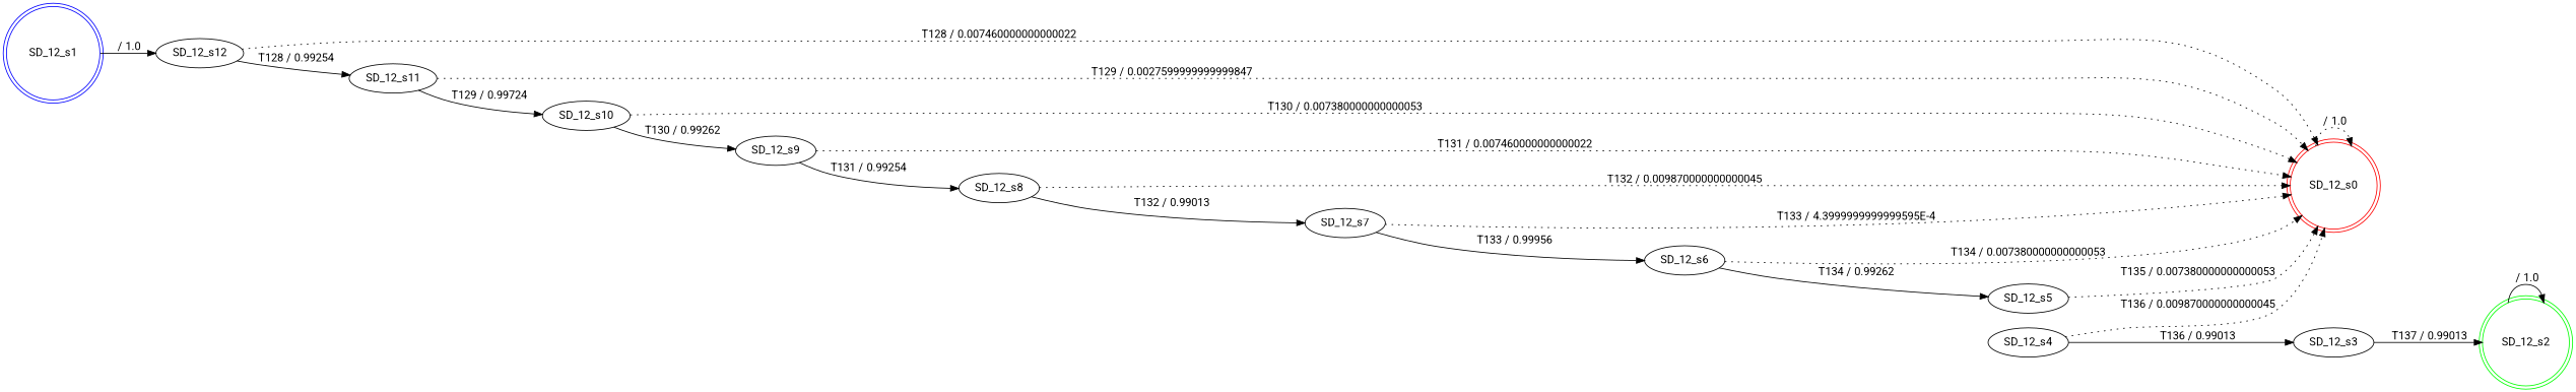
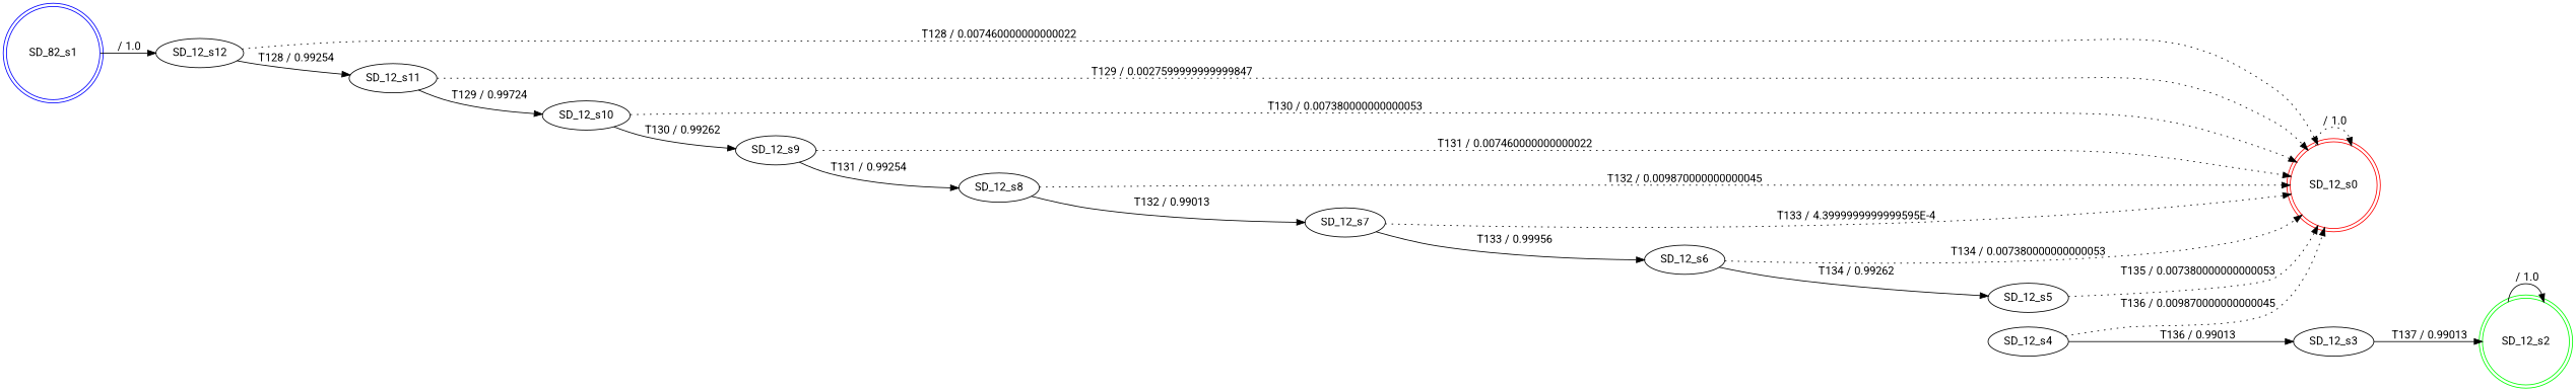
  digraph {
    fontname=Roboto
    rankdir=LR
    node [fontname=Roboto]
    edge [fontname=Roboto]
    n1 [color=red label=SD_12_s0 shape=doublecircle]
-   n2 [color=blue label=SD_12_s1 shape=doublecircle]
+   n2 [color=blue label=SD_82_s1 shape=doublecircle]
    n3 [label=SD_12_s12]
    n4 [label=SD_12_s11]
    n5 [color=green label=SD_12_s2 shape=doublecircle]
    n6 [label=SD_12_s3]
    n7 [label=SD_12_s4]
    n8 [label=SD_12_s5]
    n9 [label=SD_12_s6]
    n10 [label=SD_12_s7]
    n11 [label=SD_12_s8]
    n12 [label=SD_12_s9]
    n13 [label=SD_12_s10]
    n1 -> n1 [label=" / 1.0" style=dotted]
    n2 -> n3 [label=" / 1.0"]
    n3 -> n1 [label="T128 / 0.007460000000000022" style=dotted]
    n3 -> n4 [label="T128 / 0.99254"]
    n4 -> n1 [label="T129 / 0.0027599999999999847" style=dotted]
    n4 -> n13 [label="T129 / 0.99724"]
    n5 -> n5 [label=" / 1.0"]
    n6 -> n5 [label="T137 / 0.99013"]
    n7 -> n1 [label="T136 / 0.009870000000000045" style=dotted]
    n7 -> n6 [label="T136 / 0.99013"]
    n8 -> n1 [label="T135 / 0.007380000000000053" style=dotted]
    n9 -> n1 [label="T134 / 0.007380000000000053" style=dotted]
    n9 -> n8 [label="T134 / 0.99262"]
    n10 -> n1 [label="T133 / 4.3999999999999595E-4" style=dotted]
    n10 -> n9 [label="T133 / 0.99956"]
    n11 -> n1 [label="T132 / 0.009870000000000045" style=dotted]
    n11 -> n10 [label="T132 / 0.99013"]
    n12 -> n1 [label="T131 / 0.007460000000000022" style=dotted]
    n12 -> n11 [label="T131 / 0.99254"]
    n13 -> n1 [label="T130 / 0.007380000000000053" style=dotted]
    n13 -> n12 [label="T130 / 0.99262"]
  }
